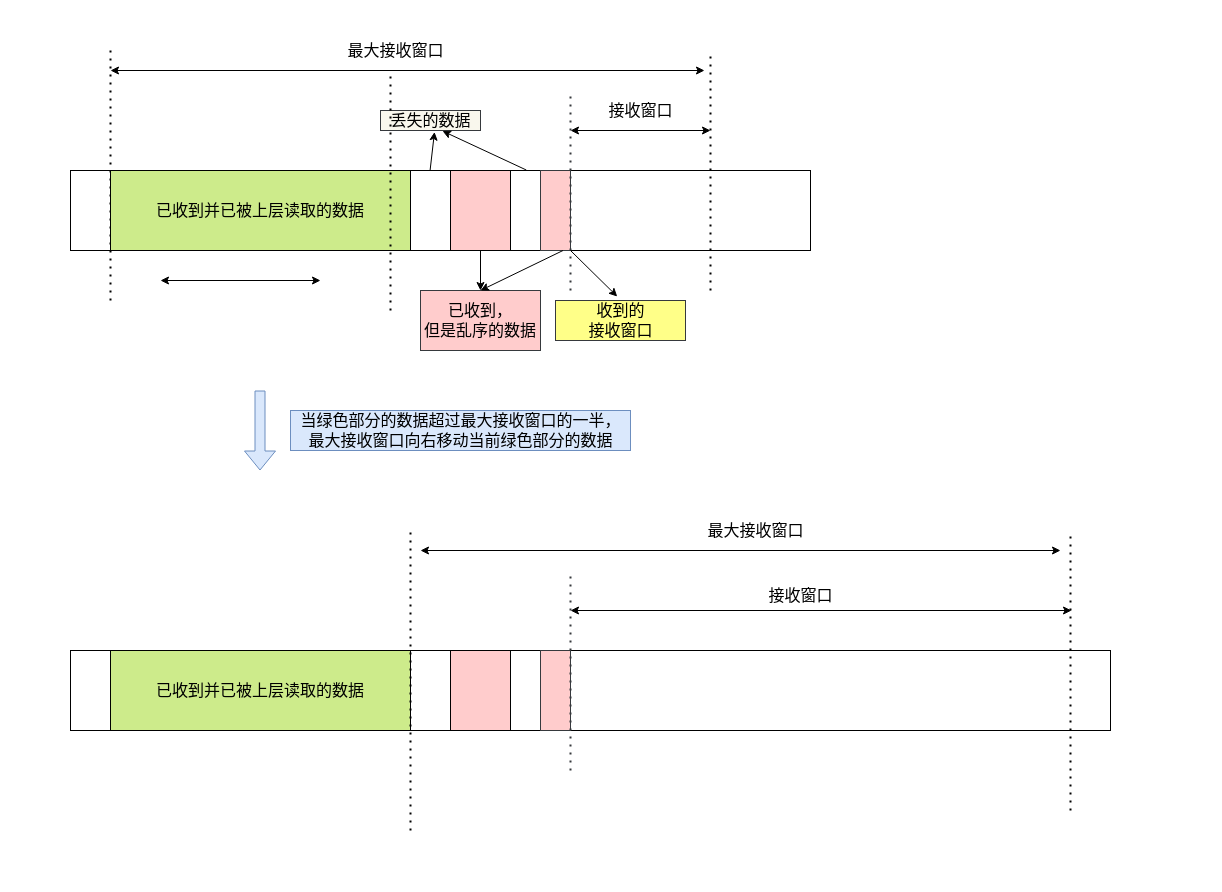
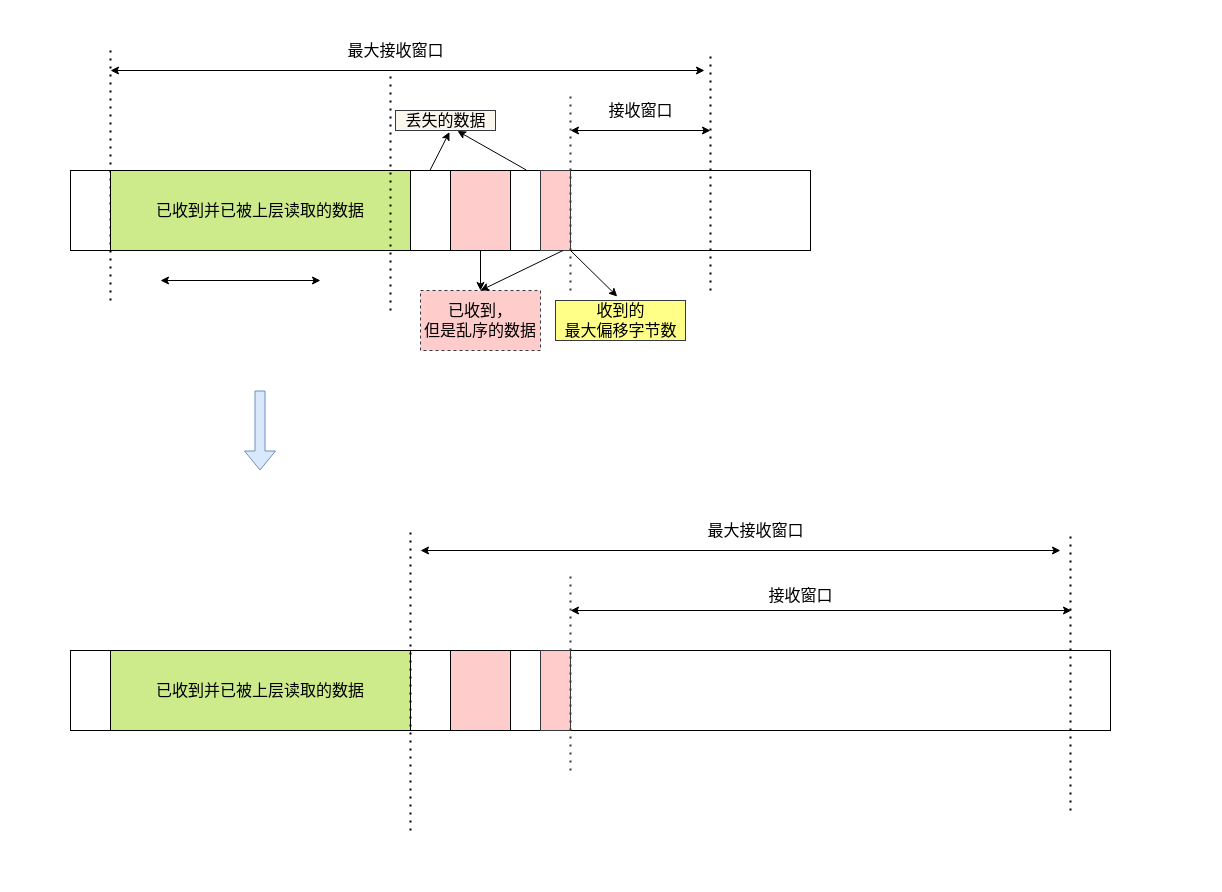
  <mxCell id="0" />
  <mxCell id="1" parent="0" />
  <mxCell id="2" value="" style="rounded=0;whiteSpace=wrap;html=1;labelBackgroundColor=none;fontSize=16;fontColor=default;strokeColor=none;" vertex="1" parent="1"><mxGeometry x="20" y="20" width="1180" height="850" as="geometry" /></mxCell>
  <mxCell id="3" value="" style="rounded=0;whiteSpace=wrap;html=1;fontSize=16;fillColor=#ffcc99;strokeColor=default;" vertex="1" parent="1"><mxGeometry x="350" y="170" width="60" height="80" as="geometry" /></mxCell>
  <mxCell id="4" value="" style="rounded=0;whiteSpace=wrap;html=1;" vertex="1" parent="1"><mxGeometry x="70" y="170" width="740" height="80" as="geometry" /></mxCell>
  <mxCell id="5" value="" style="endArrow=none;dashed=1;html=1;dashPattern=1 3;strokeWidth=2;rounded=0;" edge="1" parent="1"><mxGeometry width="50" height="50" relative="1" as="geometry"><mxPoint x="110" y="300" as="sourcePoint" /><mxPoint x="110" y="50" as="targetPoint" /></mxGeometry></mxCell>
  <mxCell id="6" value="" style="endArrow=none;dashed=1;html=1;dashPattern=1 3;strokeWidth=2;rounded=0;" edge="1" parent="1"><mxGeometry width="50" height="50" relative="1" as="geometry"><mxPoint x="710" y="290" as="sourcePoint" /><mxPoint x="710" y="50" as="targetPoint" /></mxGeometry></mxCell>
  <mxCell id="7" value="接收窗口" style="text;html=1;align=center;verticalAlign=middle;resizable=0;points=[];autosize=1;strokeColor=none;fillColor=none;fontSize=16;" vertex="1" parent="1"><mxGeometry x="600" y="100" width="80" height="20" as="geometry" /></mxCell>
  <mxCell id="8" value="" style="endArrow=classic;startArrow=classic;html=1;rounded=0;" edge="1" parent="1"><mxGeometry width="50" height="50" relative="1" as="geometry"><mxPoint x="570" y="130" as="sourcePoint" /><mxPoint x="710" y="130" as="targetPoint" /></mxGeometry></mxCell>
  <mxCell id="9" value="已收到并已被上层读取的数据" style="rounded=0;whiteSpace=wrap;html=1;fontSize=16;fillColor=#cdeb8b;strokeColor=default;" vertex="1" parent="1"><mxGeometry x="110" y="170" width="300" height="80" as="geometry" /></mxCell>
  <mxCell id="10" value="" style="rounded=0;whiteSpace=wrap;html=1;fontSize=16;fillColor=#ffcccc;strokeColor=default;" vertex="1" parent="1"><mxGeometry x="450" y="170" width="60" height="80" as="geometry" /></mxCell>
  <mxCell id="11" value="" style="rounded=0;whiteSpace=wrap;html=1;fontSize=16;fillColor=#ffcccc;strokeColor=#36393d;" vertex="1" parent="1"><mxGeometry x="540" y="170" width="30" height="80" as="geometry" /></mxCell>
  <mxCell id="12" value="" style="endArrow=none;dashed=1;html=1;dashPattern=1 3;strokeWidth=2;rounded=0;fillColor=#ffcccc;strokeColor=#36393d;" edge="1" parent="1"><mxGeometry width="50" height="50" relative="1" as="geometry"><mxPoint x="570" y="290" as="sourcePoint" /><mxPoint x="570" y="90" as="targetPoint" /></mxGeometry></mxCell>
- <mxCell id="13" value="丢失的数据" style="text;html=1;align=center;verticalAlign=middle;resizable=0;points=[];autosize=1;strokeColor=#36393d;fillColor=#f9f7ed;fontSize=16;" vertex="1" parent="1"><mxGeometry x="380" y="110" width="100" height="20" as="geometry" /></mxCell>
- <mxCell id="14" value="已收到，&lt;br&gt;但是乱序的数据" style="rounded=0;whiteSpace=wrap;html=1;fontSize=16;strokeColor=#36393d;fillColor=#ffcccc;" vertex="1" parent="1"><mxGeometry x="420" y="290" width="120" height="60" as="geometry" /></mxCell>
+ <mxCell id="13" value="丢失的数据" style="text;html=1;align=center;verticalAlign=middle;resizable=0;points=[];autosize=1;strokeColor=#36393d;fillColor=#f9f7ed;fontSize=16;" vertex="1" parent="1"><mxGeometry x="395" y="110" width="100" height="20" as="geometry" /></mxCell>
+ <mxCell id="14" value="已收到，&lt;br&gt;但是乱序的数据" style="rounded=0;whiteSpace=wrap;html=1;fontSize=16;strokeColor=#36393d;fillColor=#ffcccc;dashed=1;" vertex="1" parent="1"><mxGeometry x="420" y="290" width="120" height="60" as="geometry" /></mxCell>
  <mxCell id="15" value="" style="endArrow=classic;html=1;rounded=0;fontSize=16;exitX=0.486;exitY=-0.006;exitDx=0;exitDy=0;exitPerimeter=0;entryX=0.54;entryY=1.075;entryDx=0;entryDy=0;entryPerimeter=0;" edge="1" parent="1" source="4" target="13"><mxGeometry width="50" height="50" relative="1" as="geometry"><mxPoint x="430" y="160" as="sourcePoint" /><mxPoint x="480" y="110" as="targetPoint" /></mxGeometry></mxCell>
  <mxCell id="16" value="" style="endArrow=classic;html=1;rounded=0;fontSize=16;exitX=0.616;exitY=-0.006;exitDx=0;exitDy=0;exitPerimeter=0;entryX=0.62;entryY=1.025;entryDx=0;entryDy=0;entryPerimeter=0;" edge="1" parent="1" source="4" target="13"><mxGeometry width="50" height="50" relative="1" as="geometry"><mxPoint x="540" y="160" as="sourcePoint" /><mxPoint x="590" y="110" as="targetPoint" /></mxGeometry></mxCell>
  <mxCell id="17" value="" style="endArrow=classic;html=1;rounded=0;fontSize=16;entryX=0.5;entryY=0;entryDx=0;entryDy=0;exitX=0.5;exitY=1;exitDx=0;exitDy=0;" edge="1" parent="1" source="10" target="14"><mxGeometry width="50" height="50" relative="1" as="geometry"><mxPoint x="430" y="310" as="sourcePoint" /><mxPoint x="480" y="260" as="targetPoint" /></mxGeometry></mxCell>
  <mxCell id="18" value="" style="endArrow=classic;html=1;rounded=0;fontSize=16;exitX=0.75;exitY=1;exitDx=0;exitDy=0;entryX=0.5;entryY=0;entryDx=0;entryDy=0;" edge="1" parent="1" source="11" target="14"><mxGeometry width="50" height="50" relative="1" as="geometry"><mxPoint x="720" y="360" as="sourcePoint" /><mxPoint x="770" y="310" as="targetPoint" /></mxGeometry></mxCell>
  <mxCell id="19" value="" style="endArrow=classic;startArrow=classic;html=1;rounded=0;fontSize=16;" edge="1" parent="1"><mxGeometry width="50" height="50" relative="1" as="geometry"><mxPoint x="110" y="70" as="sourcePoint" /><mxPoint x="704" y="70" as="targetPoint" /></mxGeometry></mxCell>
  <mxCell id="20" value="最大接收窗口" style="text;html=1;align=center;verticalAlign=middle;resizable=0;points=[];autosize=1;strokeColor=none;fillColor=none;fontSize=16;" vertex="1" parent="1"><mxGeometry x="340" y="40" width="110" height="20" as="geometry" /></mxCell>
  <mxCell id="21" value="" style="endArrow=classic;html=1;rounded=0;fontSize=16;entryX=0.475;entryY=-0.1;entryDx=0;entryDy=0;entryPerimeter=0;" edge="1" parent="1" target="22"><mxGeometry width="50" height="50" relative="1" as="geometry"><mxPoint x="570" y="250" as="sourcePoint" /><mxPoint x="580" y="320" as="targetPoint" /></mxGeometry></mxCell>
- <mxCell id="22" value="收到的&lt;br&gt;接收窗口" style="text;html=1;align=center;verticalAlign=middle;resizable=0;points=[];autosize=1;strokeColor=#36393d;fillColor=#ffff88;fontSize=16;" vertex="1" parent="1"><mxGeometry x="555" y="300" width="130" height="40" as="geometry" /></mxCell>
+ <mxCell id="22" value="收到的&lt;br&gt;最大偏移字节数" style="text;html=1;align=center;verticalAlign=middle;resizable=0;points=[];autosize=1;strokeColor=#36393d;fillColor=#ffff88;fontSize=16;" vertex="1" parent="1"><mxGeometry x="555" y="300" width="130" height="40" as="geometry" /></mxCell>
  <mxCell id="23" value="" style="endArrow=none;dashed=1;html=1;dashPattern=1 3;strokeWidth=2;rounded=0;" edge="1" parent="1"><mxGeometry width="50" height="50" relative="1" as="geometry"><mxPoint x="390" y="310" as="sourcePoint" /><mxPoint x="390" y="70" as="targetPoint" /></mxGeometry></mxCell>
  <mxCell id="24" value="" style="endArrow=classic;startArrow=classic;html=1;rounded=0;" edge="1" parent="1"><mxGeometry width="50" height="50" relative="1" as="geometry"><mxPoint x="160" y="280" as="sourcePoint" /><mxPoint x="320" y="280" as="targetPoint" /></mxGeometry></mxCell>
  <mxCell id="25" value="" style="shape=flexArrow;endArrow=classic;html=1;rounded=0;fillColor=#dae8fc;strokeColor=#6c8ebf;" edge="1" parent="1"><mxGeometry width="50" height="50" relative="1" as="geometry"><mxPoint x="259.5" y="390" as="sourcePoint" /><mxPoint x="259.5" y="470" as="targetPoint" /></mxGeometry></mxCell>
- <mxCell id="26" value="当绿色部分的数据超过最大接收窗口的一半，&lt;br style=&quot;font-size: 16px;&quot;&gt;&lt;span style=&quot;font-size: 16px;&quot;&gt;最大接收窗口向右移动当前绿色部分的数据&lt;/span&gt;" style="text;html=1;align=center;verticalAlign=middle;resizable=0;points=[];autosize=1;strokeColor=#6c8ebf;fillColor=#dae8fc;fontSize=16;labelBackgroundColor=none;" vertex="1" parent="1"><mxGeometry x="290" y="410" width="340" height="40" as="geometry" /></mxCell>
  <mxCell id="27" value="" style="rounded=0;whiteSpace=wrap;html=1;fontSize=16;fillColor=#ffcc99;strokeColor=default;" vertex="1" parent="1"><mxGeometry x="350" y="650" width="60" height="80" as="geometry" /></mxCell>
  <mxCell id="28" value="" style="rounded=0;whiteSpace=wrap;html=1;" vertex="1" parent="1"><mxGeometry x="70" y="650" width="1040" height="80" as="geometry" /></mxCell>
  <mxCell id="29" value="" style="endArrow=none;dashed=1;html=1;dashPattern=1 3;strokeWidth=2;rounded=0;" edge="1" parent="1"><mxGeometry width="50" height="50" relative="1" as="geometry"><mxPoint x="1070" y="810" as="sourcePoint" /><mxPoint x="1070" y="530" as="targetPoint" /></mxGeometry></mxCell>
  <mxCell id="30" value="接收窗口" style="text;html=1;align=center;verticalAlign=middle;resizable=0;points=[];autosize=1;strokeColor=none;fillColor=none;fontSize=16;" vertex="1" parent="1"><mxGeometry x="760" y="585" width="80" height="20" as="geometry" /></mxCell>
  <mxCell id="31" value="" style="endArrow=classic;startArrow=classic;html=1;rounded=0;" edge="1" parent="1"><mxGeometry width="50" height="50" relative="1" as="geometry"><mxPoint x="570" y="610" as="sourcePoint" /><mxPoint x="1071" y="610" as="targetPoint" /></mxGeometry></mxCell>
  <mxCell id="32" value="已收到并已被上层读取的数据" style="rounded=0;whiteSpace=wrap;html=1;fontSize=16;fillColor=#cdeb8b;strokeColor=default;" vertex="1" parent="1"><mxGeometry x="110" y="650" width="300" height="80" as="geometry" /></mxCell>
  <mxCell id="33" value="" style="rounded=0;whiteSpace=wrap;html=1;fontSize=16;fillColor=#ffcccc;strokeColor=default;" vertex="1" parent="1"><mxGeometry x="450" y="650" width="60" height="80" as="geometry" /></mxCell>
  <mxCell id="34" value="" style="rounded=0;whiteSpace=wrap;html=1;fontSize=16;fillColor=#ffcccc;strokeColor=#36393d;" vertex="1" parent="1"><mxGeometry x="540" y="650" width="30" height="80" as="geometry" /></mxCell>
  <mxCell id="35" value="" style="endArrow=none;dashed=1;html=1;dashPattern=1 3;strokeWidth=2;rounded=0;fillColor=#ffcccc;strokeColor=#36393d;" edge="1" parent="1"><mxGeometry width="50" height="50" relative="1" as="geometry"><mxPoint x="570" y="770" as="sourcePoint" /><mxPoint x="570" y="570" as="targetPoint" /></mxGeometry></mxCell>
  <mxCell id="36" value="" style="endArrow=classic;startArrow=classic;html=1;rounded=0;fontSize=16;" edge="1" parent="1"><mxGeometry width="50" height="50" relative="1" as="geometry"><mxPoint x="420" y="550" as="sourcePoint" /><mxPoint x="1060" y="550" as="targetPoint" /></mxGeometry></mxCell>
  <mxCell id="37" value="最大接收窗口" style="text;html=1;align=center;verticalAlign=middle;resizable=0;points=[];autosize=1;strokeColor=none;fillColor=none;fontSize=16;" vertex="1" parent="1"><mxGeometry x="700" y="520" width="110" height="20" as="geometry" /></mxCell>
  <mxCell id="38" value="" style="endArrow=none;dashed=1;html=1;dashPattern=1 3;strokeWidth=2;rounded=0;" edge="1" parent="1"><mxGeometry width="50" height="50" relative="1" as="geometry"><mxPoint x="410" y="830" as="sourcePoint" /><mxPoint x="410" y="530" as="targetPoint" /></mxGeometry></mxCell>
